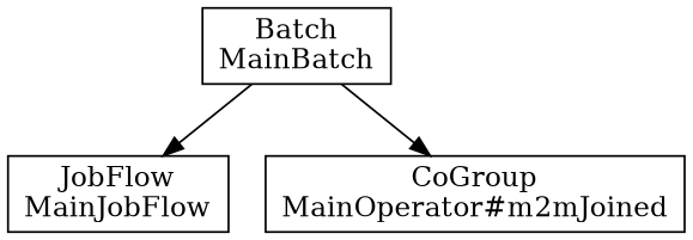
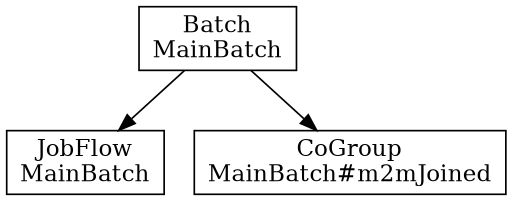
  digraph {
    rankdir=TB
    node [shape=box]
    n1 [label="Batch\nMainBatch"]
-   n2 [label="JobFlow\nMainJobFlow"]
-   n3 [label="CoGroup\nMainOperator#m2mJoined"]
+   n2 [label="JobFlow\nMainBatch"]
+   n3 [label="CoGroup\nMainBatch#m2mJoined"]
    n1 -> n2
    n1 -> n3
  }
